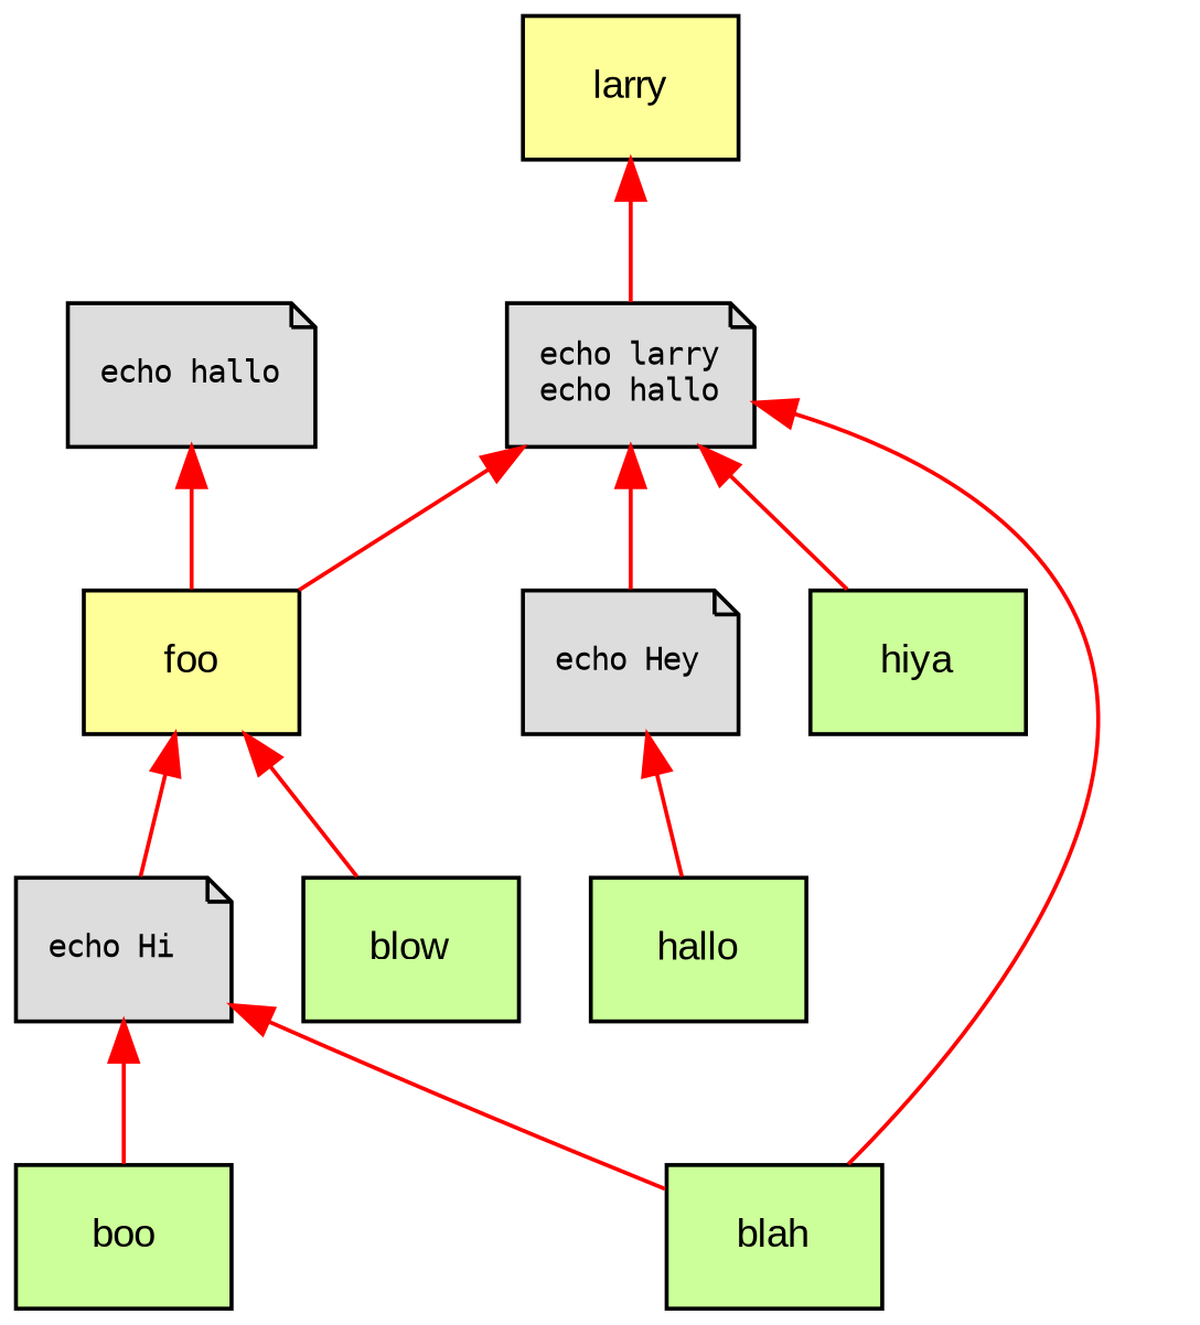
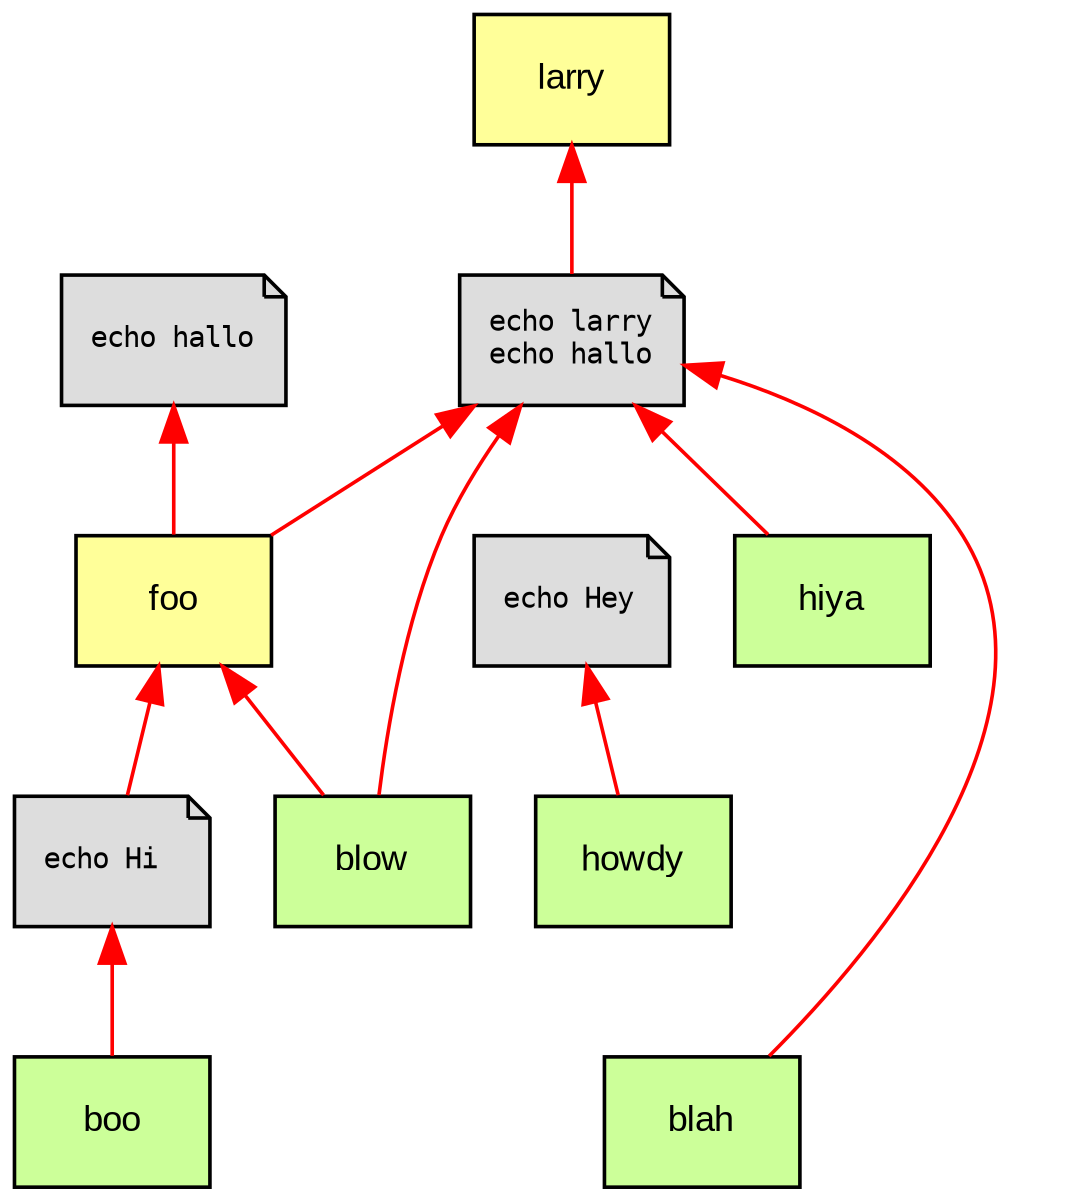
  digraph {
    rankdir=BT
    node [fillcolor="#ccff99" fontname=Arial fontsize=10 shape=box style=filled]
    edge [color=red]
    n1 [fillcolor="#ffff99" label=larry]
    n2 [fillcolor="#dddddd" fontname=Monospace fontsize=8 label="echo larry\lecho hallo\l" shape=note]
    n3 [fillcolor="#ffff99" label=foo]
    n4 [fillcolor="#dddddd" fontname=Monospace fontsize=8 label="echo hallo\l" shape=note]
    n5 [fillcolor="#dddddd" fontname=Monospace fontsize=8 label="echo Hi\l" shape=note]
    n6 [label=blah]
    n7 [label=boo]
    n8 [fillcolor="#dddddd" fontname=Monospace fontsize=8 label="echo Hey\l" shape=note]
-   n9 [label=hallo]
+   n9 [label=howdy]
    n10 [label=hiya]
    n11 [label=blow]
    n2 -> n1
    n3 -> n2
    n3 -> n4
    n5 -> n3
    n6 -> n2
-   n6 -> n5
    n7 -> n5
    n9 -> n8
    n10 -> n2
-   n8 -> n2
+   n11 -> n2
    n11 -> n3
  }
